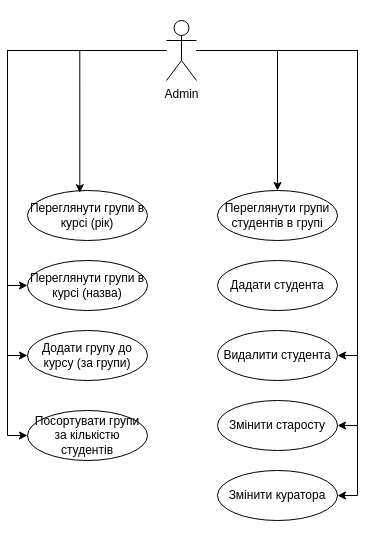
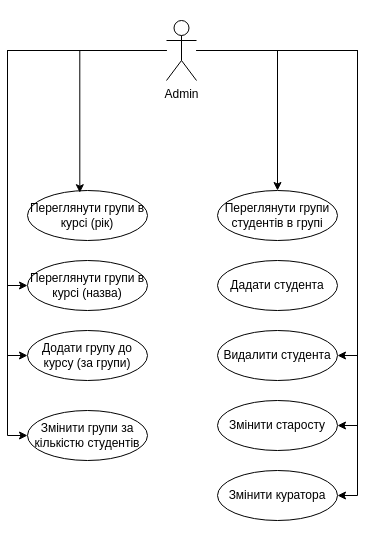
  <mxCell id="0" />
  <mxCell id="1" parent="0" />
  <mxCell id="2" style="edgeStyle=orthogonalEdgeStyle;rounded=0;orthogonalLoop=1;jettySize=auto;html=1;entryX=0;entryY=0.5;entryDx=0;entryDy=0;" edge="1" parent="1" source="9" target="10"><mxGeometry relative="1" as="geometry" /></mxCell>
  <mxCell id="3" style="edgeStyle=orthogonalEdgeStyle;rounded=0;orthogonalLoop=1;jettySize=auto;html=1;entryX=0;entryY=0.5;entryDx=0;entryDy=0;" edge="1" parent="1" source="9" target="11"><mxGeometry relative="1" as="geometry" /></mxCell>
  <mxCell id="4" style="edgeStyle=orthogonalEdgeStyle;rounded=0;orthogonalLoop=1;jettySize=auto;html=1;entryX=0.5;entryY=0;entryDx=0;entryDy=0;" edge="1" parent="1" source="9" target="16"><mxGeometry relative="1" as="geometry" /></mxCell>
  <mxCell id="5" style="edgeStyle=orthogonalEdgeStyle;rounded=0;orthogonalLoop=1;jettySize=auto;html=1;entryX=1;entryY=0.5;entryDx=0;entryDy=0;" edge="1" parent="1" source="9" target="15"><mxGeometry relative="1" as="geometry" /></mxCell>
  <mxCell id="6" style="edgeStyle=orthogonalEdgeStyle;rounded=0;orthogonalLoop=1;jettySize=auto;html=1;entryX=1;entryY=0.5;entryDx=0;entryDy=0;" edge="1" parent="1" source="9" target="17"><mxGeometry relative="1" as="geometry" /></mxCell>
  <mxCell id="7" style="edgeStyle=orthogonalEdgeStyle;rounded=0;orthogonalLoop=1;jettySize=auto;html=1;entryX=1;entryY=0.5;entryDx=0;entryDy=0;" edge="1" parent="1" source="9" target="13"><mxGeometry relative="1" as="geometry" /></mxCell>
  <mxCell id="8" style="edgeStyle=orthogonalEdgeStyle;rounded=0;orthogonalLoop=1;jettySize=auto;html=1;entryX=0;entryY=0.5;entryDx=0;entryDy=0;" edge="1" parent="1" source="9" target="19"><mxGeometry relative="1" as="geometry" /></mxCell>
  <mxCell id="9" value="Admin" style="shape=umlActor;verticalLabelPosition=bottom;verticalAlign=top;html=1;outlineConnect=0;" parent="1" vertex="1"><mxGeometry x="159" y="20" width="30" height="60" as="geometry" /></mxCell>
  <mxCell id="10" value="Переглянути групи в курсі (назва)" style="ellipse;whiteSpace=wrap;html=1;" parent="1" vertex="1"><mxGeometry x="20" y="260" width="120" height="50" as="geometry" /></mxCell>
  <mxCell id="11" value="Додати групу до курсу (за групи)" style="ellipse;whiteSpace=wrap;html=1;" vertex="1" parent="1"><mxGeometry x="20" y="330" width="120" height="50" as="geometry" /></mxCell>
  <mxCell id="12" value="Переглянути групи в курсі (рік)" style="ellipse;whiteSpace=wrap;html=1;" vertex="1" parent="1"><mxGeometry x="20" y="190" width="120" height="50" as="geometry" /></mxCell>
  <mxCell id="13" value="Змінити куратора" style="ellipse;whiteSpace=wrap;html=1;" vertex="1" parent="1"><mxGeometry x="210" y="470" width="120" height="50" as="geometry" /></mxCell>
  <mxCell id="14" value="Дадати студента" style="ellipse;whiteSpace=wrap;html=1;" vertex="1" parent="1"><mxGeometry x="210" y="260" width="120" height="50" as="geometry" /></mxCell>
  <mxCell id="15" value="Видалити студента" style="ellipse;whiteSpace=wrap;html=1;" vertex="1" parent="1"><mxGeometry x="210" y="330" width="120" height="50" as="geometry" /></mxCell>
  <mxCell id="16" value="Переглянути групи студентів в групі" style="ellipse;whiteSpace=wrap;html=1;" vertex="1" parent="1"><mxGeometry x="210" y="190" width="120" height="50" as="geometry" /></mxCell>
  <mxCell id="17" value="Змінити старосту" style="ellipse;whiteSpace=wrap;html=1;" vertex="1" parent="1"><mxGeometry x="210" y="400" width="120" height="50" as="geometry" /></mxCell>
  <mxCell id="18" style="edgeStyle=orthogonalEdgeStyle;rounded=0;orthogonalLoop=1;jettySize=auto;html=1;entryX=0.436;entryY=0.044;entryDx=0;entryDy=0;entryPerimeter=0;" edge="1" parent="1" source="9" target="12"><mxGeometry relative="1" as="geometry" /></mxCell>
- <mxCell id="19" value="Посортувати групи за кількістю студентів" style="ellipse;whiteSpace=wrap;html=1;" vertex="1" parent="1"><mxGeometry x="20" y="410" width="120" height="50" as="geometry" /></mxCell>
+ <mxCell id="19" value="Змінити групи за кількістю студентів" style="ellipse;whiteSpace=wrap;html=1;" vertex="1" parent="1"><mxGeometry x="20" y="410" width="120" height="50" as="geometry" /></mxCell>
